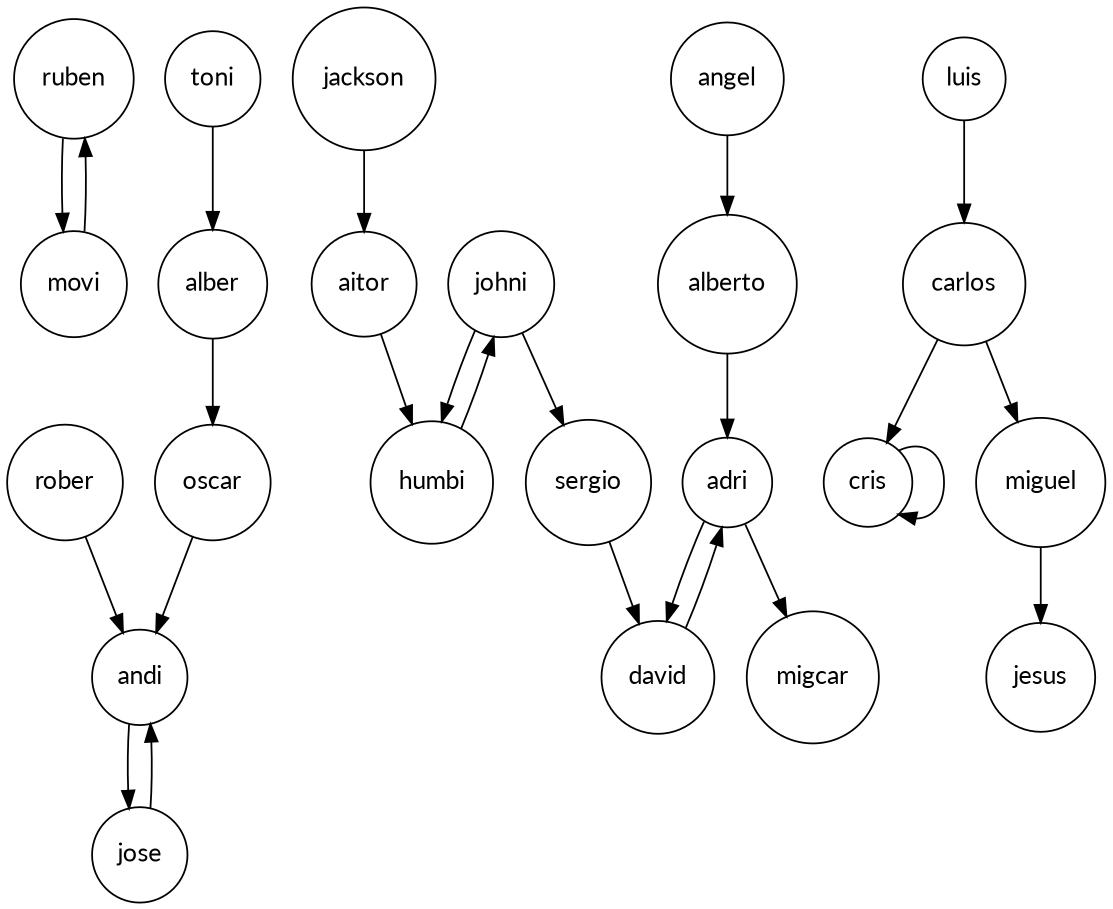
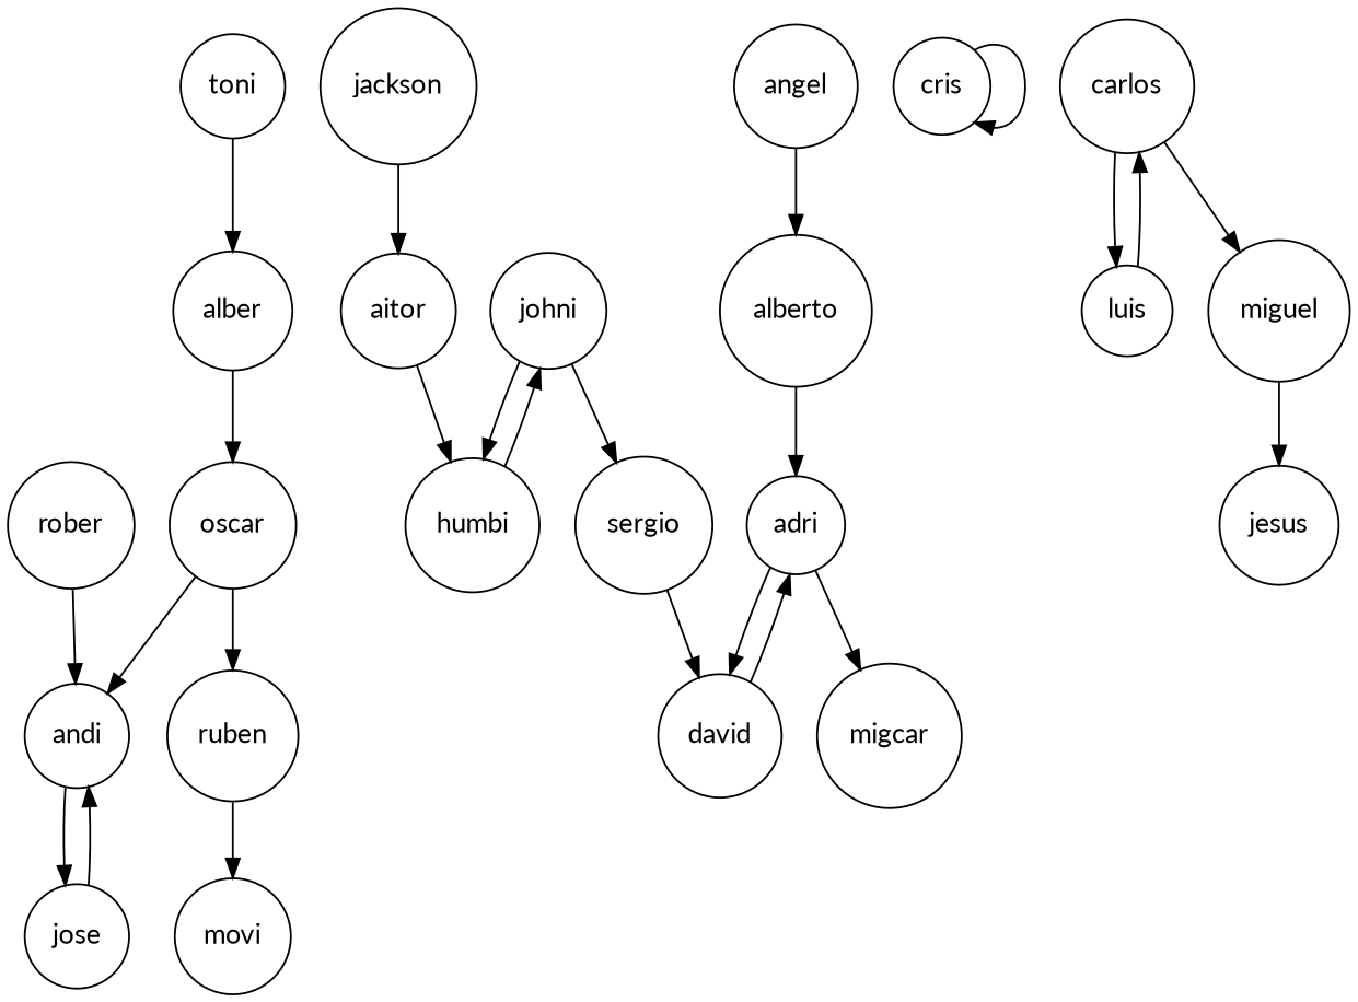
  digraph {
    fontname=Lato
    node [fontname=Lato shape=circle]
    edge [fontname=Lato]
    ruben
    movi
    oscar
    andi
    toni
    alber
    rober
    jose
    adri
    migcar
    david
    jackson
    aitor
    humbi
    johni
    cris
    alberto
    angel
    sergio
    carlos
    luis
    miguel
    jesus
    ruben -> movi
-   movi -> ruben
+   oscar -> ruben
    oscar -> andi
    andi -> jose
    toni -> alber
    alber -> oscar
    rober -> andi
    jose -> andi
    adri -> migcar
    adri -> david
    david -> adri
    jackson -> aitor
    aitor -> humbi
    humbi -> johni
    johni -> humbi
    johni -> sergio
    cris -> cris
    alberto -> adri
    angel -> alberto
    sergio -> david
-   carlos -> cris
+   carlos -> luis
    carlos -> miguel
    luis -> carlos
    miguel -> jesus
  }
